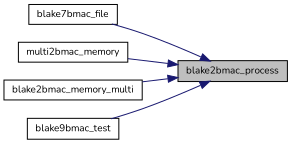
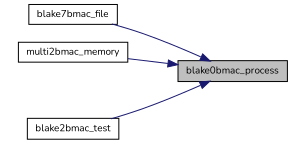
  digraph {
    fontname=Nunito
    rankdir=RL
    node [color=black fillcolor=white fontname=Nunito fontsize=10 shape=record style=filled]
    edge [color=midnightblue dir=back fontname=Nunito fontsize=10 labelfontname=Helvetica labelfontsize=10 style=solid]
-   n1 [fillcolor=grey75 fontcolor=black height=0.2 label=blake2bmac_process width=0.4]
+   n1 [fillcolor=grey75 fontcolor=black height=0.2 label=blake0bmac_process width=0.4]
    n2 [height=0.2 label=blake7bmac_file width=0.4]
    n3 [height=0.2 label=multi2bmac_memory width=0.4]
-   n4 [height=0.2 label=blake2bmac_memory_multi width=0.4]
-   n5 [height=0.2 label=blake9bmac_test width=0.4]
+   n5 [height=0.2 label=blake2bmac_test width=0.4]
    n1 -> n2
    n1 -> n3
-   n1 -> n4
    n1 -> n5
  }
